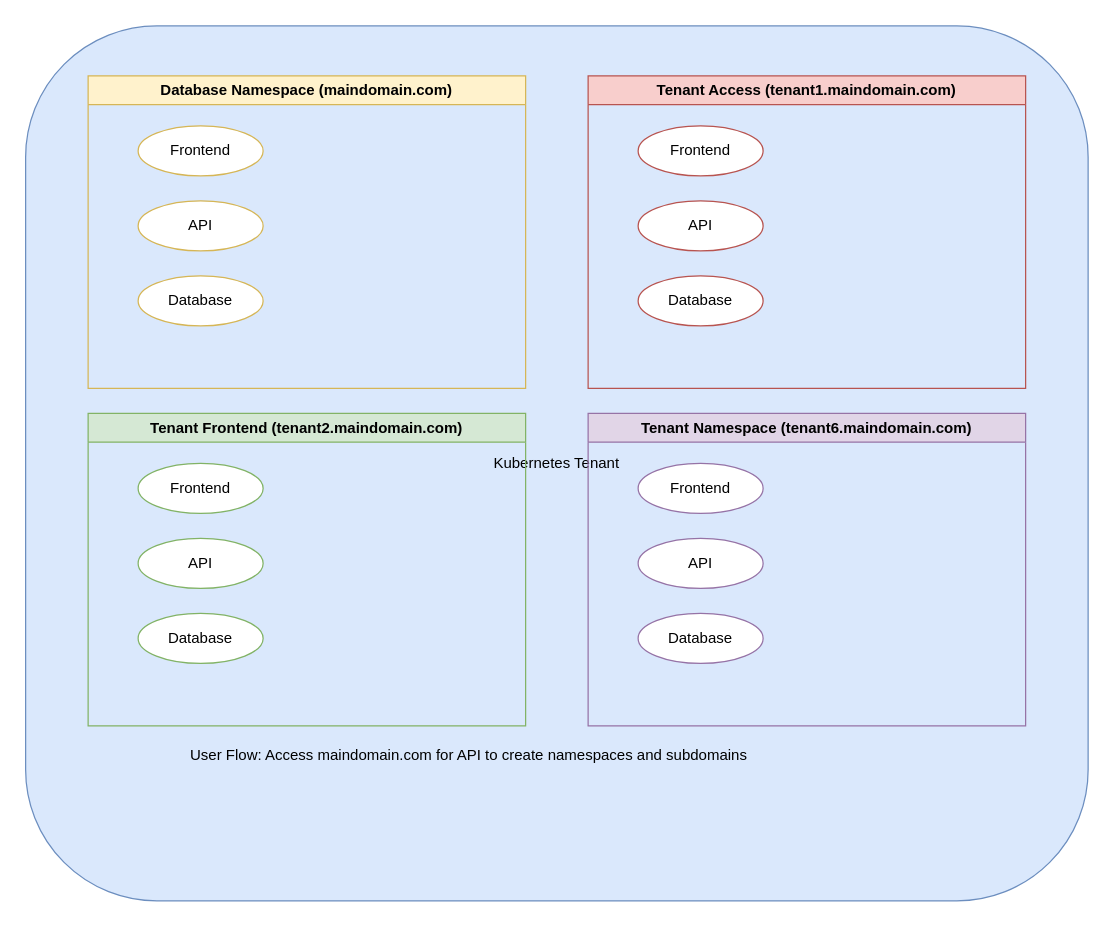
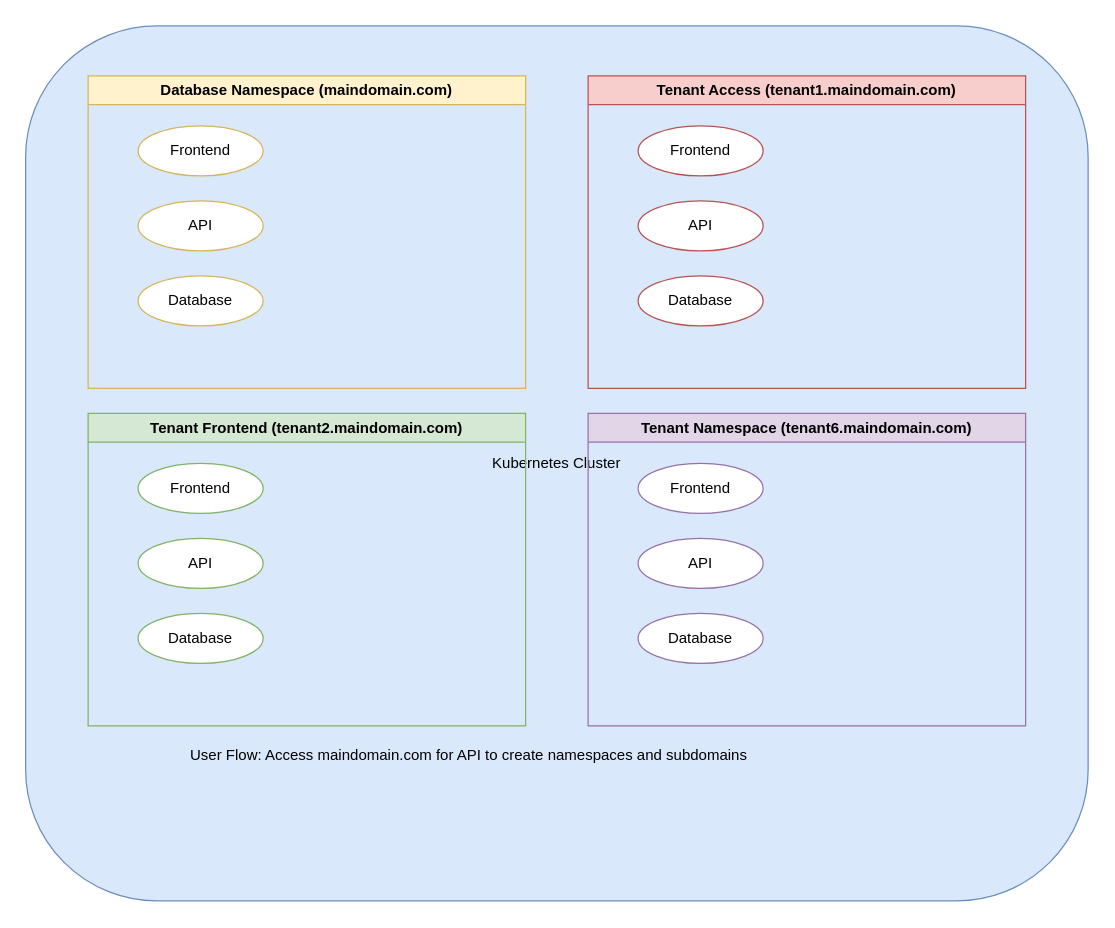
  <mxCell id="0" />
  <mxCell id="1" parent="0" />
- <mxCell id="2" value="Kubernetes Tenant" style="rounded=1;whiteSpace=wrap;html=1;fillColor=#dae8fc;strokeColor=#6c8ebf;fontColor=#000000;" parent="1" vertex="1"><mxGeometry x="20" y="20" width="850" height="700" as="geometry" /></mxCell>
+ <mxCell id="2" value="Kubernetes Cluster" style="rounded=1;whiteSpace=wrap;html=1;fillColor=#dae8fc;strokeColor=#6c8ebf;fontColor=#000000;" parent="1" vertex="1"><mxGeometry x="20" y="20" width="850" height="700" as="geometry" /></mxCell>
  <mxCell id="3" value="Database Namespace (maindomain.com)" style="swimlane;whiteSpace=wrap;html=1;fillColor=#fff2cc;strokeColor=#d6b656;fontColor=#000000;" parent="2" vertex="1"><mxGeometry x="50" y="40" width="350" height="250" as="geometry" /></mxCell>
  <mxCell id="4" value="Frontend" style="ellipse;whiteSpace=wrap;html=1;fillColor=#ffffff;strokeColor=#d6b656;fontColor=#000000;" parent="3" vertex="1"><mxGeometry x="40" y="40" width="100" height="40" as="geometry" /></mxCell>
  <mxCell id="5" value="API" style="ellipse;whiteSpace=wrap;html=1;fillColor=#ffffff;strokeColor=#d6b656;fontColor=#000000;" parent="3" vertex="1"><mxGeometry x="40" y="100" width="100" height="40" as="geometry" /></mxCell>
  <mxCell id="6" value="Database" style="ellipse;whiteSpace=wrap;html=1;fillColor=#ffffff;strokeColor=#d6b656;fontColor=#000000;" parent="3" vertex="1"><mxGeometry x="40" y="160" width="100" height="40" as="geometry" /></mxCell>
  <mxCell id="7" value="Tenant Access (tenant1.maindomain.com)" style="swimlane;whiteSpace=wrap;html=1;fillColor=#f8cecc;strokeColor=#b85450;fontColor=#000000;" parent="2" vertex="1"><mxGeometry x="450" y="40" width="350" height="250" as="geometry" /></mxCell>
  <mxCell id="8" value="Frontend" style="ellipse;whiteSpace=wrap;html=1;fillColor=#ffffff;strokeColor=#b85450;fontColor=#000000;" parent="7" vertex="1"><mxGeometry x="40" y="40" width="100" height="40" as="geometry" /></mxCell>
  <mxCell id="9" value="API" style="ellipse;whiteSpace=wrap;html=1;fillColor=#ffffff;strokeColor=#b85450;fontColor=#000000;" parent="7" vertex="1"><mxGeometry x="40" y="100" width="100" height="40" as="geometry" /></mxCell>
  <mxCell id="10" value="Database" style="ellipse;whiteSpace=wrap;html=1;fillColor=#ffffff;strokeColor=#b85450;fontColor=#000000;" parent="7" vertex="1"><mxGeometry x="40" y="160" width="100" height="40" as="geometry" /></mxCell>
  <mxCell id="11" value="Tenant Frontend (tenant2.maindomain.com)" style="swimlane;whiteSpace=wrap;html=1;fillColor=#d5e8d4;strokeColor=#82b366;fontColor=#000000;" parent="2" vertex="1"><mxGeometry x="50" y="310" width="350" height="250" as="geometry" /></mxCell>
  <mxCell id="12" value="Frontend" style="ellipse;whiteSpace=wrap;html=1;fillColor=#ffffff;strokeColor=#82b366;fontColor=#000000;" parent="11" vertex="1"><mxGeometry x="40" y="40" width="100" height="40" as="geometry" /></mxCell>
  <mxCell id="13" value="API" style="ellipse;whiteSpace=wrap;html=1;fillColor=#ffffff;strokeColor=#82b366;fontColor=#000000;" parent="11" vertex="1"><mxGeometry x="40" y="100" width="100" height="40" as="geometry" /></mxCell>
  <mxCell id="14" value="Database" style="ellipse;whiteSpace=wrap;html=1;fillColor=#ffffff;strokeColor=#82b366;fontColor=#000000;" parent="11" vertex="1"><mxGeometry x="40" y="160" width="100" height="40" as="geometry" /></mxCell>
  <mxCell id="15" value="Tenant Namespace (tenant6.maindomain.com)" style="swimlane;whiteSpace=wrap;html=1;fillColor=#e1d5e7;strokeColor=#9673a6;fontColor=#000000;" parent="2" vertex="1"><mxGeometry x="450" y="310" width="350" height="250" as="geometry" /></mxCell>
  <mxCell id="16" value="Frontend" style="ellipse;whiteSpace=wrap;html=1;fillColor=#ffffff;strokeColor=#9673a6;fontColor=#000000;" parent="15" vertex="1"><mxGeometry x="40" y="40" width="100" height="40" as="geometry" /></mxCell>
  <mxCell id="17" value="API" style="ellipse;whiteSpace=wrap;html=1;fillColor=#ffffff;strokeColor=#9673a6;fontColor=#000000;" parent="15" vertex="1"><mxGeometry x="40" y="100" width="100" height="40" as="geometry" /></mxCell>
  <mxCell id="18" value="Database" style="ellipse;whiteSpace=wrap;html=1;fillColor=#ffffff;strokeColor=#9673a6;fontColor=#000000;" parent="15" vertex="1"><mxGeometry x="40" y="160" width="100" height="40" as="geometry" /></mxCell>
  <mxCell id="19" value="User Flow: Access maindomain.com for API to create namespaces and subdomains" style="text;strokeColor=none;fillColor=none;whiteSpace=wrap;html=1;fontColor=#000000;" parent="2" vertex="1"><mxGeometry x="130" y="570" width="480" height="60" as="geometry" /></mxCell>
